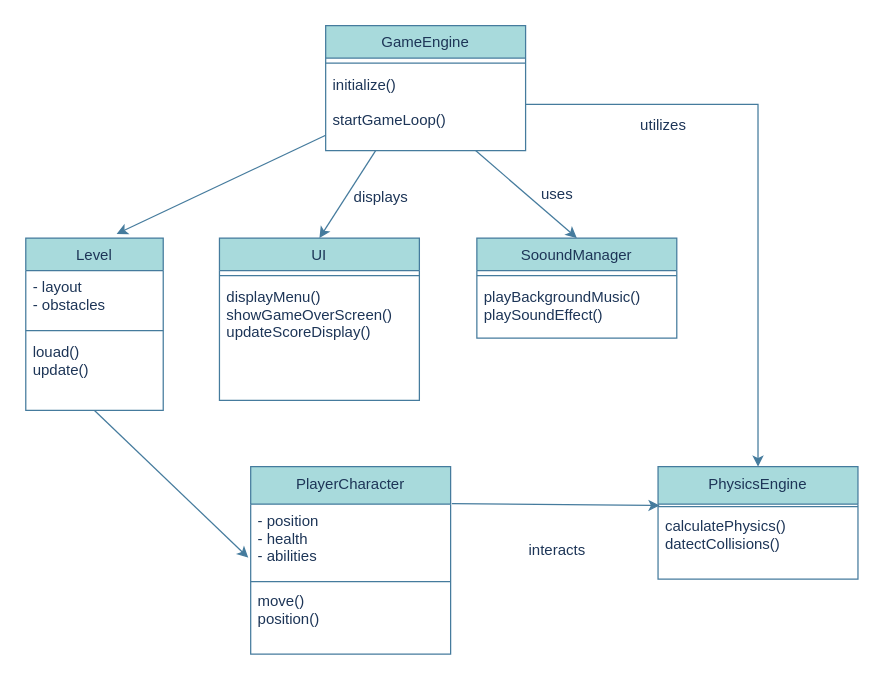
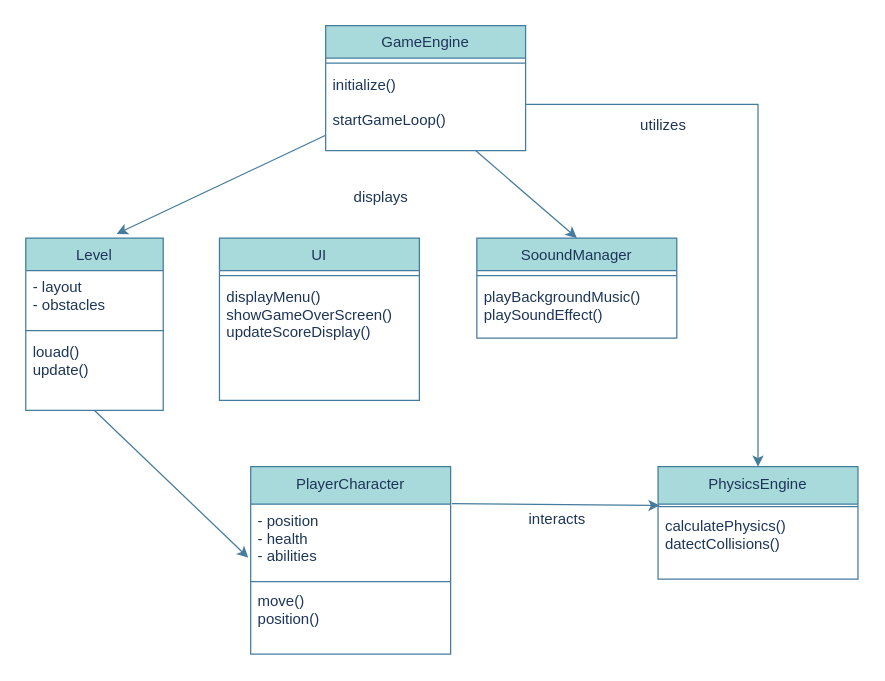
  <mxCell id="0" />
  <mxCell id="1" parent="0" />
- <mxCell id="2" style="edgeStyle=none;rounded=0;orthogonalLoop=1;jettySize=auto;html=1;exitX=0.25;exitY=1;exitDx=0;exitDy=0;entryX=0.5;entryY=0;entryDx=0;entryDy=0;labelBackgroundColor=none;fontColor=default;strokeColor=#457B9D;" edge="1" parent="1" source="4" target="11"><mxGeometry relative="1" as="geometry" /></mxCell>
  <mxCell id="3" style="edgeStyle=none;rounded=0;orthogonalLoop=1;jettySize=auto;html=1;exitX=0.75;exitY=1;exitDx=0;exitDy=0;entryX=0.5;entryY=0;entryDx=0;entryDy=0;labelBackgroundColor=none;fontColor=default;strokeColor=#457B9D;" edge="1" parent="1" source="4" target="14"><mxGeometry relative="1" as="geometry" /></mxCell>
  <mxCell id="4" value="GameEngine" style="swimlane;fontStyle=0;align=center;verticalAlign=top;childLayout=stackLayout;horizontal=1;startSize=26;horizontalStack=0;resizeParent=1;resizeLast=0;collapsible=1;marginBottom=0;rounded=0;shadow=0;strokeWidth=1;labelBackgroundColor=none;fillColor=#A8DADC;strokeColor=#457B9D;fontColor=#1D3557;" parent="1" vertex="1"><mxGeometry x="260" y="20" width="160" height="100" as="geometry"><mxRectangle x="230" y="140" width="160" height="26" as="alternateBounds" /></mxGeometry></mxCell>
  <mxCell id="5" value="" style="line;html=1;strokeWidth=1;align=left;verticalAlign=middle;spacingTop=-1;spacingLeft=3;spacingRight=3;rotatable=0;labelPosition=right;points=[];portConstraint=eastwest;labelBackgroundColor=none;fillColor=#A8DADC;strokeColor=#457B9D;fontColor=#1D3557;rounded=0;" parent="4" vertex="1"><mxGeometry y="26" width="160" height="8" as="geometry" /></mxCell>
  <mxCell id="6" value="initialize()&#10;&#10;startGameLoop()" style="text;align=left;verticalAlign=top;spacingLeft=4;spacingRight=4;overflow=hidden;rotatable=0;points=[[0,0.5],[1,0.5]];portConstraint=eastwest;labelBackgroundColor=none;fontColor=#1D3557;rounded=0;" parent="4" vertex="1"><mxGeometry y="34" width="160" height="58" as="geometry" /></mxCell>
  <mxCell id="7" value="Level" style="swimlane;fontStyle=0;align=center;verticalAlign=top;childLayout=stackLayout;horizontal=1;startSize=26;horizontalStack=0;resizeParent=1;resizeLast=0;collapsible=1;marginBottom=0;rounded=0;shadow=0;strokeWidth=1;labelBackgroundColor=none;fillColor=#A8DADC;strokeColor=#457B9D;fontColor=#1D3557;" parent="1" vertex="1"><mxGeometry x="20" y="190" width="110" height="138" as="geometry"><mxRectangle x="120" y="360" width="160" height="26" as="alternateBounds" /></mxGeometry></mxCell>
  <mxCell id="8" value="- layout&#10;- obstacles" style="text;align=left;verticalAlign=top;spacingLeft=4;spacingRight=4;overflow=hidden;rotatable=0;points=[[0,0.5],[1,0.5]];portConstraint=eastwest;rounded=0;shadow=0;html=0;labelBackgroundColor=none;fontColor=#1D3557;" parent="7" vertex="1"><mxGeometry y="26" width="110" height="44" as="geometry" /></mxCell>
  <mxCell id="9" value="" style="line;html=1;strokeWidth=1;align=left;verticalAlign=middle;spacingTop=-1;spacingLeft=3;spacingRight=3;rotatable=0;labelPosition=right;points=[];portConstraint=eastwest;labelBackgroundColor=none;fillColor=#A8DADC;strokeColor=#457B9D;fontColor=#1D3557;rounded=0;" parent="7" vertex="1"><mxGeometry y="70" width="110" height="8" as="geometry" /></mxCell>
  <mxCell id="10" value="louad()&#10;update()" style="text;align=left;verticalAlign=top;spacingLeft=4;spacingRight=4;overflow=hidden;rotatable=0;points=[[0,0.5],[1,0.5]];portConstraint=eastwest;fontStyle=0;labelBackgroundColor=none;fontColor=#1D3557;rounded=0;" parent="7" vertex="1"><mxGeometry y="78" width="110" height="52" as="geometry" /></mxCell>
  <mxCell id="11" value="UI" style="swimlane;fontStyle=0;align=center;verticalAlign=top;childLayout=stackLayout;horizontal=1;startSize=26;horizontalStack=0;resizeParent=1;resizeLast=0;collapsible=1;marginBottom=0;rounded=0;shadow=0;strokeWidth=1;labelBackgroundColor=none;fillColor=#A8DADC;strokeColor=#457B9D;fontColor=#1D3557;" parent="1" vertex="1"><mxGeometry x="175" y="190" width="160" height="130" as="geometry"><mxRectangle x="340" y="380" width="170" height="26" as="alternateBounds" /></mxGeometry></mxCell>
  <mxCell id="12" value="" style="line;html=1;strokeWidth=1;align=left;verticalAlign=middle;spacingTop=-1;spacingLeft=3;spacingRight=3;rotatable=0;labelPosition=right;points=[];portConstraint=eastwest;labelBackgroundColor=none;fillColor=#A8DADC;strokeColor=#457B9D;fontColor=#1D3557;rounded=0;" parent="11" vertex="1"><mxGeometry y="26" width="160" height="8" as="geometry" /></mxCell>
  <mxCell id="13" value="displayMenu()&#10;showGameOverScreen()&#10;updateScoreDisplay()" style="text;align=left;verticalAlign=top;spacingLeft=4;spacingRight=4;overflow=hidden;rotatable=0;points=[[0,0.5],[1,0.5]];portConstraint=eastwest;labelBackgroundColor=none;fontColor=#1D3557;rounded=0;" parent="11" vertex="1"><mxGeometry y="34" width="160" height="56" as="geometry" /></mxCell>
  <mxCell id="14" value="SooundManager" style="swimlane;fontStyle=0;align=center;verticalAlign=top;childLayout=stackLayout;horizontal=1;startSize=26;horizontalStack=0;resizeParent=1;resizeLast=0;collapsible=1;marginBottom=0;rounded=0;shadow=0;strokeWidth=1;labelBackgroundColor=none;fillColor=#A8DADC;strokeColor=#457B9D;fontColor=#1D3557;" parent="1" vertex="1"><mxGeometry x="381" y="190" width="160" height="80" as="geometry"><mxRectangle x="550" y="140" width="160" height="26" as="alternateBounds" /></mxGeometry></mxCell>
  <mxCell id="15" value="" style="line;html=1;strokeWidth=1;align=left;verticalAlign=middle;spacingTop=-1;spacingLeft=3;spacingRight=3;rotatable=0;labelPosition=right;points=[];portConstraint=eastwest;labelBackgroundColor=none;fillColor=#A8DADC;strokeColor=#457B9D;fontColor=#1D3557;rounded=0;" parent="14" vertex="1"><mxGeometry y="26" width="160" height="8" as="geometry" /></mxCell>
  <mxCell id="16" value="playBackgroundMusic()&#10;playSoundEffect()&#10;" style="text;align=left;verticalAlign=top;spacingLeft=4;spacingRight=4;overflow=hidden;rotatable=0;points=[[0,0.5],[1,0.5]];portConstraint=eastwest;labelBackgroundColor=none;fontColor=#1D3557;rounded=0;" parent="14" vertex="1"><mxGeometry y="34" width="160" height="46" as="geometry" /></mxCell>
  <mxCell id="17" value="PlayerCharacter" style="swimlane;fontStyle=0;align=center;verticalAlign=top;childLayout=stackLayout;horizontal=1;startSize=30;horizontalStack=0;resizeParent=1;resizeLast=0;collapsible=1;marginBottom=0;rounded=0;shadow=0;strokeWidth=1;labelBackgroundColor=none;fillColor=#A8DADC;strokeColor=#457B9D;fontColor=#1D3557;" vertex="1" parent="1"><mxGeometry x="200" y="373" width="160" height="150" as="geometry"><mxRectangle x="230" y="140" width="160" height="26" as="alternateBounds" /></mxGeometry></mxCell>
  <mxCell id="18" value="- position&#10;- health&#10;- abilities" style="text;align=left;verticalAlign=top;spacingLeft=4;spacingRight=4;overflow=hidden;rotatable=0;points=[[0,0.5],[1,0.5]];portConstraint=eastwest;labelBackgroundColor=none;fontColor=#1D3557;rounded=0;" vertex="1" parent="17"><mxGeometry y="30" width="160" height="60" as="geometry" /></mxCell>
  <mxCell id="19" value="" style="line;html=1;strokeWidth=1;align=left;verticalAlign=middle;spacingTop=-1;spacingLeft=3;spacingRight=3;rotatable=0;labelPosition=right;points=[];portConstraint=eastwest;labelBackgroundColor=none;fillColor=#A8DADC;strokeColor=#457B9D;fontColor=#1D3557;rounded=0;" vertex="1" parent="17"><mxGeometry y="90" width="160" height="4" as="geometry" /></mxCell>
  <mxCell id="20" value="move()&#10;position()" style="text;align=left;verticalAlign=top;spacingLeft=4;spacingRight=4;overflow=hidden;rotatable=0;points=[[0,0.5],[1,0.5]];portConstraint=eastwest;labelBackgroundColor=none;fontColor=#1D3557;rounded=0;" vertex="1" parent="17"><mxGeometry y="94" width="160" height="50" as="geometry" /></mxCell>
  <mxCell id="21" value="PhysicsEngine" style="swimlane;fontStyle=0;align=center;verticalAlign=top;childLayout=stackLayout;horizontal=1;startSize=30;horizontalStack=0;resizeParent=1;resizeLast=0;collapsible=1;marginBottom=0;rounded=0;shadow=0;strokeWidth=1;labelBackgroundColor=none;fillColor=#A8DADC;strokeColor=#457B9D;fontColor=#1D3557;" vertex="1" parent="1"><mxGeometry x="526" y="373" width="160" height="90" as="geometry"><mxRectangle x="230" y="140" width="160" height="26" as="alternateBounds" /></mxGeometry></mxCell>
  <mxCell id="22" value="" style="line;html=1;strokeWidth=1;align=left;verticalAlign=middle;spacingTop=-1;spacingLeft=3;spacingRight=3;rotatable=0;labelPosition=right;points=[];portConstraint=eastwest;labelBackgroundColor=none;fillColor=#A8DADC;strokeColor=#457B9D;fontColor=#1D3557;rounded=0;" vertex="1" parent="21"><mxGeometry y="30" width="160" height="4" as="geometry" /></mxCell>
  <mxCell id="23" value="calculatePhysics()&#10;datectCollisions()" style="text;align=left;verticalAlign=top;spacingLeft=4;spacingRight=4;overflow=hidden;rotatable=0;points=[[0,0.5],[1,0.5]];portConstraint=eastwest;labelBackgroundColor=none;fontColor=#1D3557;rounded=0;" vertex="1" parent="21"><mxGeometry y="34" width="160" height="40" as="geometry" /></mxCell>
  <mxCell id="24" style="rounded=0;orthogonalLoop=1;jettySize=auto;html=1;entryX=0.661;entryY=-0.024;entryDx=0;entryDy=0;entryPerimeter=0;labelBackgroundColor=none;fontColor=default;strokeColor=#457B9D;" edge="1" parent="1" source="4" target="7"><mxGeometry relative="1" as="geometry" /></mxCell>
  <mxCell id="25" style="edgeStyle=orthogonalEdgeStyle;rounded=0;orthogonalLoop=1;jettySize=auto;html=1;entryX=0.5;entryY=0;entryDx=0;entryDy=0;elbow=vertical;labelBackgroundColor=none;fontColor=default;strokeColor=#457B9D;" edge="1" parent="1" source="6" target="21"><mxGeometry relative="1" as="geometry" /></mxCell>
  <mxCell id="26" style="edgeStyle=none;rounded=0;orthogonalLoop=1;jettySize=auto;html=1;exitX=0.5;exitY=1;exitDx=0;exitDy=0;entryX=-0.012;entryY=0.714;entryDx=0;entryDy=0;entryPerimeter=0;labelBackgroundColor=none;fontColor=default;strokeColor=#457B9D;" edge="1" parent="1" source="7" target="18"><mxGeometry relative="1" as="geometry" /></mxCell>
  <mxCell id="27" style="edgeStyle=none;rounded=0;orthogonalLoop=1;jettySize=auto;html=1;entryX=0.008;entryY=0.345;entryDx=0;entryDy=0;exitX=1.006;exitY=-0.006;exitDx=0;exitDy=0;entryPerimeter=0;labelBackgroundColor=none;fontColor=default;strokeColor=#457B9D;exitPerimeter=0;" edge="1" parent="1" source="18" target="21"><mxGeometry relative="1" as="geometry" /></mxCell>
  <mxCell id="28" value="displays" style="text;html=1;align=center;verticalAlign=middle;resizable=0;points=[];autosize=1;strokeColor=none;fillColor=none;labelBackgroundColor=none;fontColor=#1D3557;rounded=0;" vertex="1" parent="1"><mxGeometry x="269" y="143" width="70" height="30" as="geometry" /></mxCell>
- <mxCell id="29" value="uses" style="text;html=1;align=center;verticalAlign=middle;resizable=0;points=[];autosize=1;strokeColor=none;fillColor=none;labelBackgroundColor=none;fontColor=#1D3557;rounded=0;" vertex="1" parent="1"><mxGeometry x="420" y="140" width="50" height="30" as="geometry" /></mxCell>
- <mxCell id="30" value="interacts" style="text;html=1;align=center;verticalAlign=middle;resizable=0;points=[];autosize=1;strokeColor=none;fillColor=none;labelBackgroundColor=none;fontColor=#1D3557;rounded=0;" vertex="1" parent="1"><mxGeometry x="410" y="425" width="70" height="30" as="geometry" /></mxCell>
+ <mxCell id="30" value="interacts" style="text;html=1;align=center;verticalAlign=middle;resizable=0;points=[];autosize=1;strokeColor=none;fillColor=none;labelBackgroundColor=none;fontColor=#1D3557;rounded=0;" vertex="1" parent="1"><mxGeometry x="410" y="400" width="70" height="30" as="geometry" /></mxCell>
  <mxCell id="31" value="utilizes" style="text;html=1;align=center;verticalAlign=middle;resizable=0;points=[];autosize=1;strokeColor=none;fillColor=none;labelBackgroundColor=none;fontColor=#1D3557;rounded=0;" vertex="1" parent="1"><mxGeometry x="500" y="85" width="60" height="30" as="geometry" /></mxCell>
